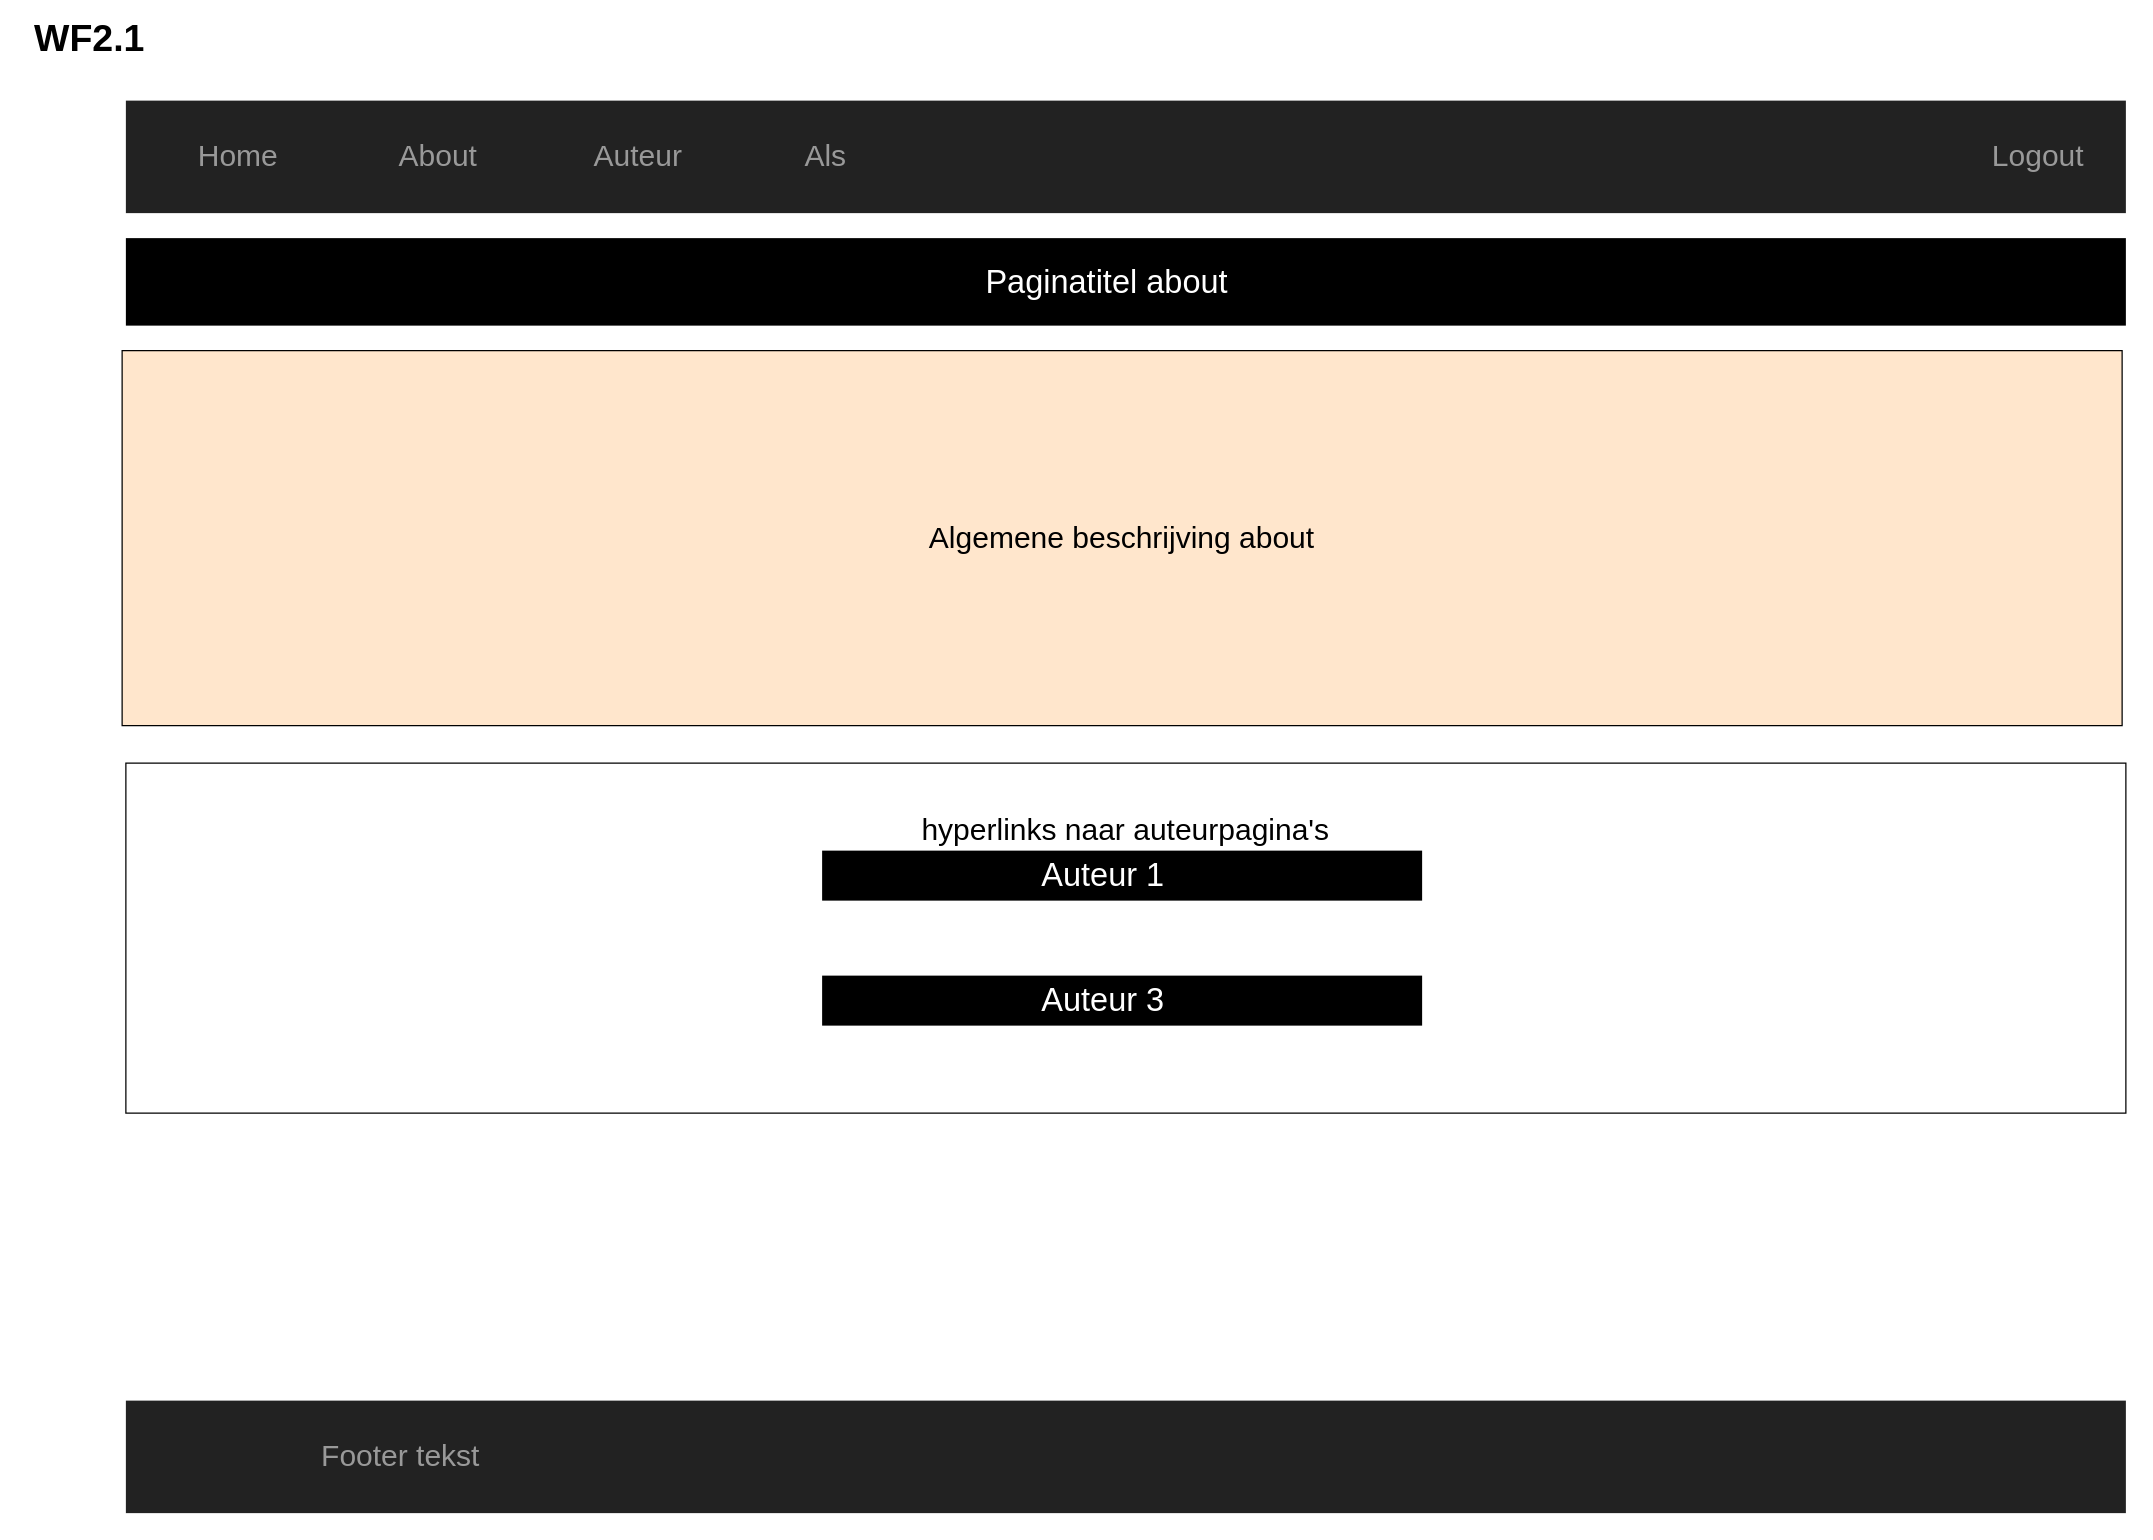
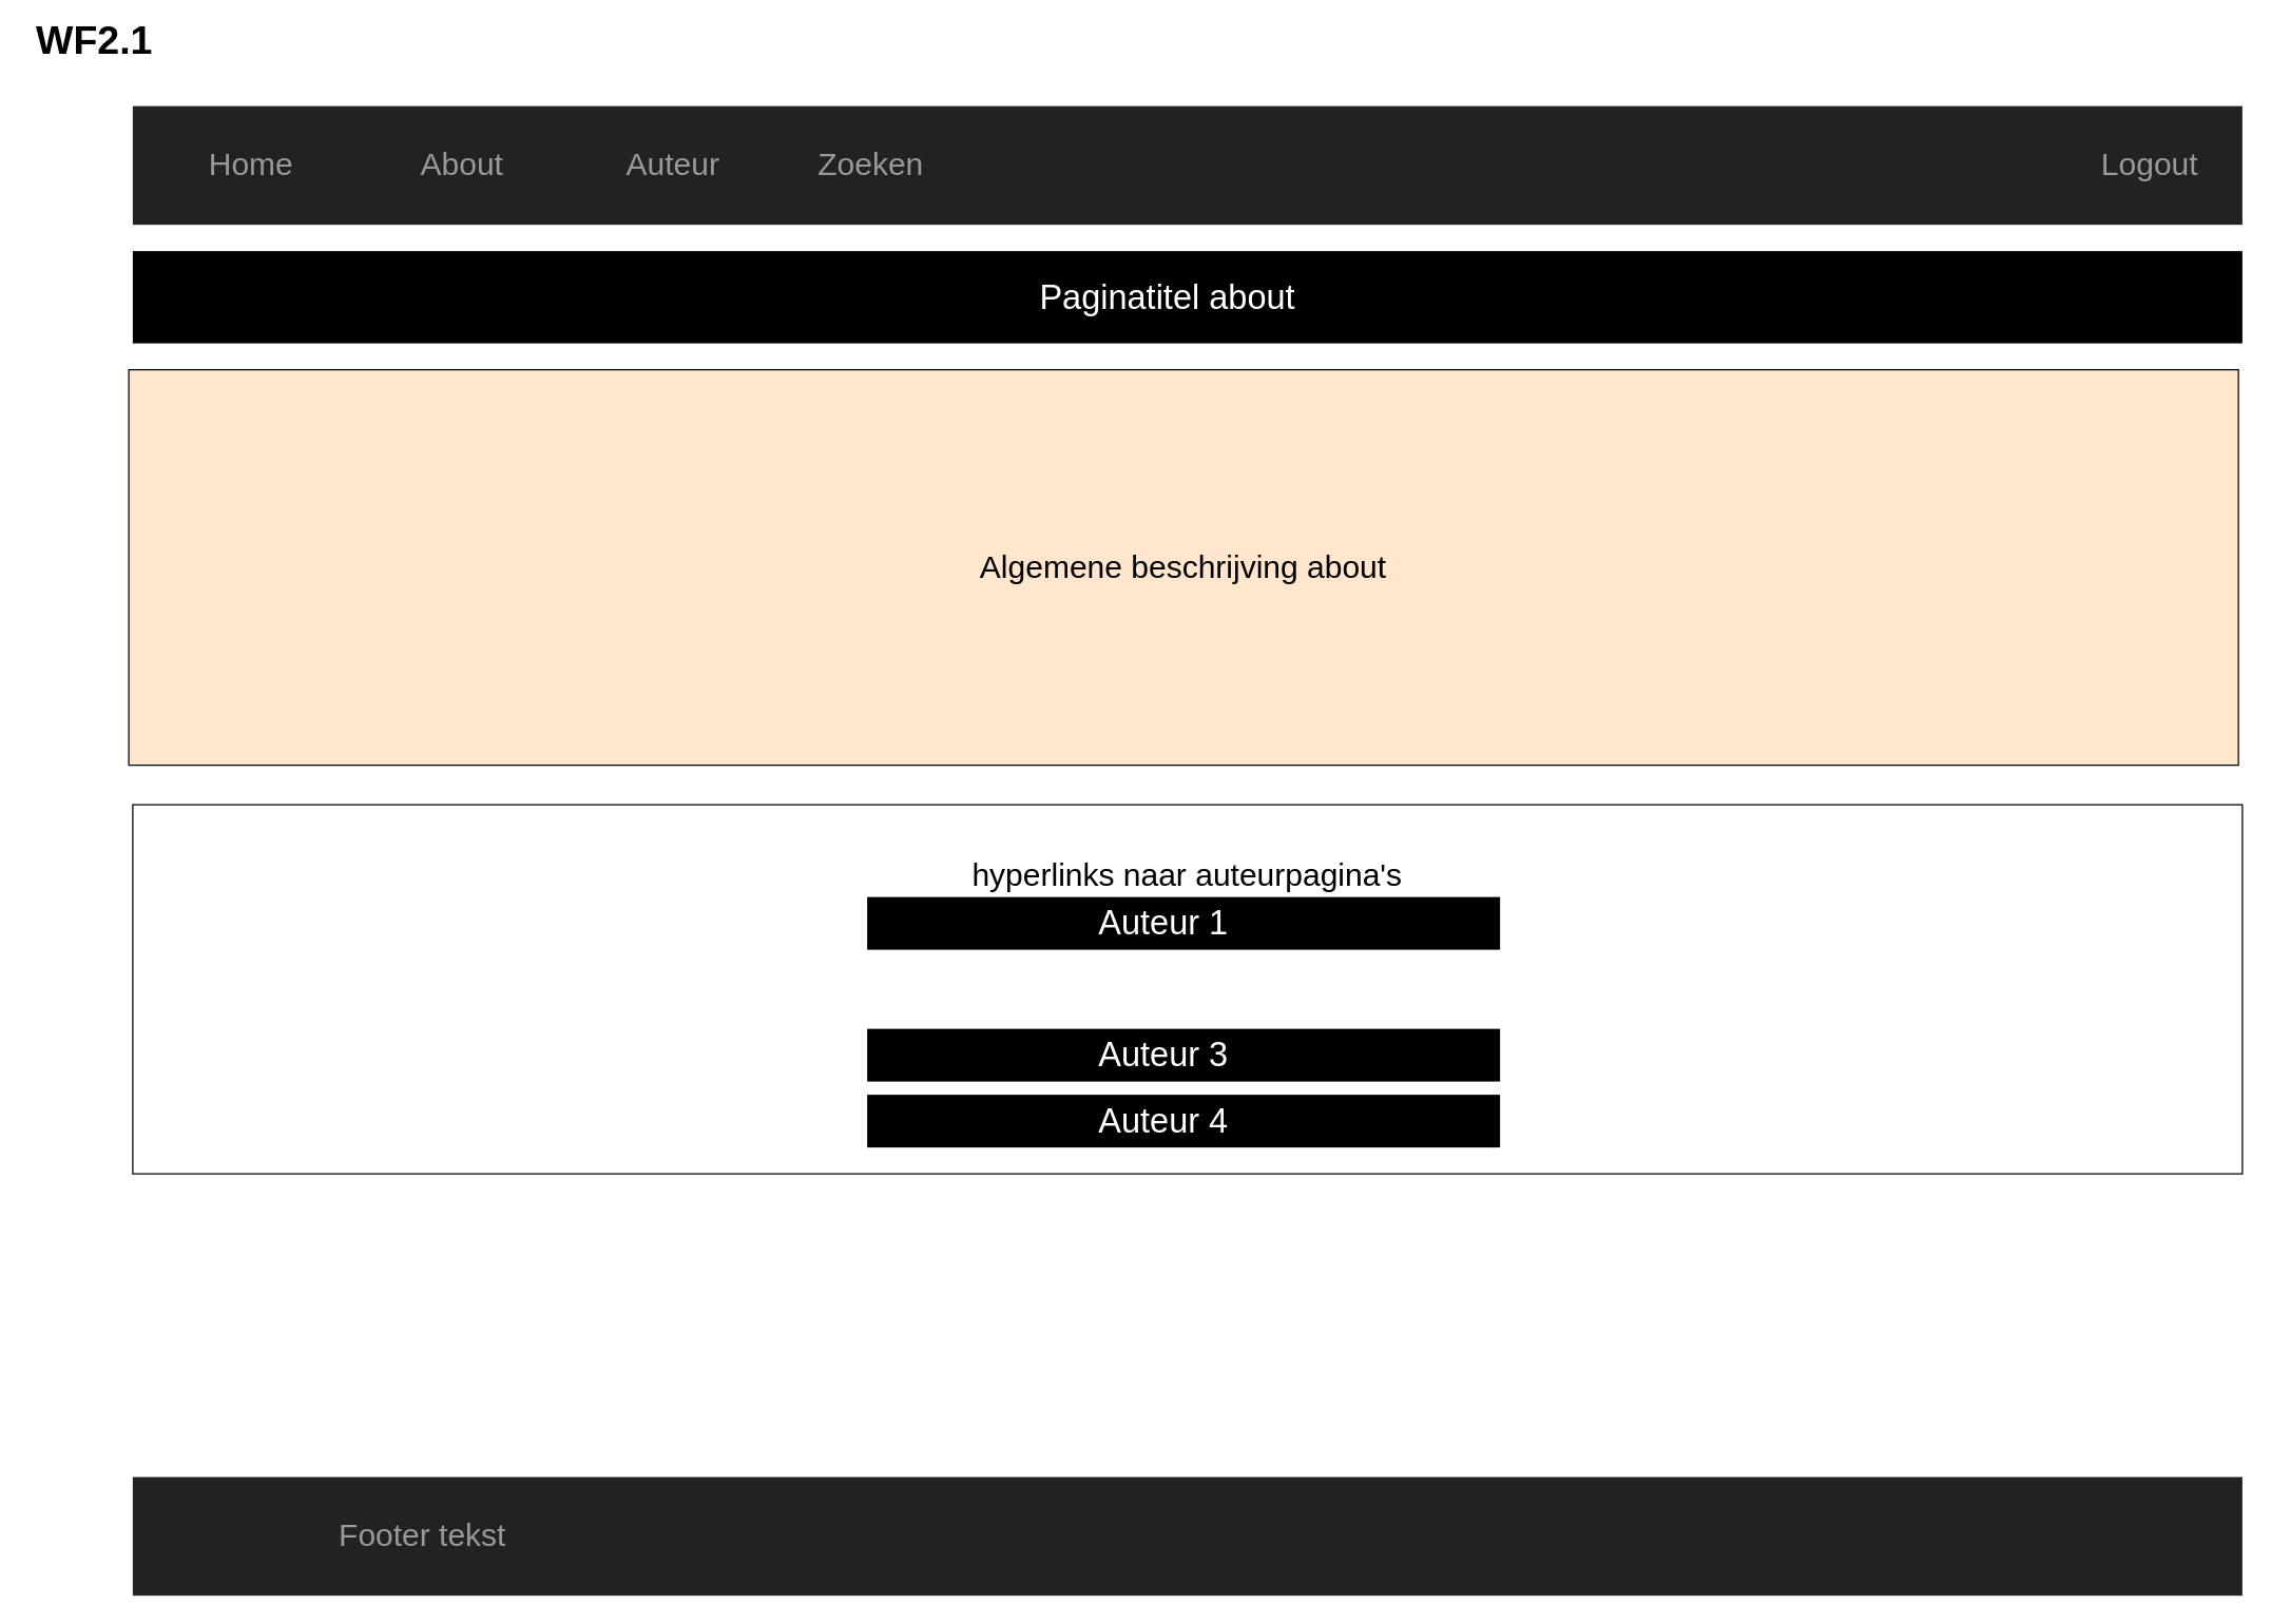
  <mxCell id="0" style=";html=1;" />
  <mxCell id="1" style=";html=1;" parent="0" />
  <mxCell id="2" value="" style="html=1;shadow=0;dashed=0;shape=mxgraph.bootstrap.rect;fillColor=#222222;strokeColor=none;whiteSpace=wrap;rounded=0;fontSize=12;fontColor=#000000;align=center;" vertex="1" parent="1"><mxGeometry x="100" y="80" width="1600" height="90" as="geometry" /></mxCell>
- <mxCell id="3" value="Als" style="html=1;shadow=0;dashed=0;fillColor=none;strokeColor=none;shape=mxgraph.bootstrap.rect;fontColor=#999999;whiteSpace=wrap;fontSize=24;" vertex="1" parent="2"><mxGeometry x="480.014" width="160" height="90" as="geometry" /></mxCell>
+ <mxCell id="3" value="Zoeken" style="html=1;shadow=0;dashed=0;fillColor=none;strokeColor=none;shape=mxgraph.bootstrap.rect;fontColor=#999999;whiteSpace=wrap;fontSize=24;" vertex="1" parent="2"><mxGeometry x="480.014" width="160" height="90" as="geometry" /></mxCell>
  <mxCell id="4" value="Logout" style="html=1;shadow=0;dashed=0;fillColor=none;strokeColor=none;shape=mxgraph.bootstrap.rect;fontColor=#999999;whiteSpace=wrap;fontSize=24;" vertex="1" parent="2"><mxGeometry x="1460" width="140" height="90" as="geometry" /></mxCell>
  <mxCell id="5" value="Auteur" style="html=1;shadow=0;dashed=0;fillColor=none;strokeColor=none;shape=mxgraph.bootstrap.rect;fontColor=#999999;whiteSpace=wrap;fontSize=24;" vertex="1" parent="2"><mxGeometry x="340.007" width="140" height="90" as="geometry" /></mxCell>
  <mxCell id="6" value="About" style="html=1;shadow=0;dashed=0;fillColor=none;strokeColor=none;shape=mxgraph.bootstrap.rect;fontColor=#999999;whiteSpace=wrap;fontSize=24;" vertex="1" parent="2"><mxGeometry x="179.993" width="140" height="90" as="geometry" /></mxCell>
  <mxCell id="7" value="Home" style="html=1;shadow=0;dashed=0;fillColor=none;strokeColor=none;shape=mxgraph.bootstrap.rect;fontColor=#999999;whiteSpace=wrap;fontSize=24;" vertex="1" parent="2"><mxGeometry x="20.003" width="140" height="90" as="geometry" /></mxCell>
  <mxCell id="8" value="WF2.1" style="html=1;shadow=0;dashed=0;shape=mxgraph.bootstrap.rect;strokeColor=none;fillColor=none;fontColor=#000000;align=left;spacingLeft=5;whiteSpace=wrap;rounded=0;fontStyle=1;fontSize=30;" vertex="1" parent="1"><mxGeometry y="20" width="200" height="20" as="geometry" x="20" /></mxCell>
  <mxCell id="9" value="" style="html=1;shadow=0;dashed=0;shape=mxgraph.bootstrap.rect;fillColor=#222222;strokeColor=none;whiteSpace=wrap;rounded=0;fontSize=12;fontColor=#000000;align=center;" vertex="1" parent="1"><mxGeometry x="100" y="1120" width="1600" height="90" as="geometry" /></mxCell>
  <mxCell id="10" value="Footer tekst" style="html=1;shadow=0;dashed=0;fillColor=none;strokeColor=none;shape=mxgraph.bootstrap.rect;fontColor=#999999;whiteSpace=wrap;fontSize=24;" vertex="1" parent="9"><mxGeometry x="50" width="340" height="90" as="geometry" /></mxCell>
  <mxCell id="11" value="Paginatitel about" style="html=1;shadow=0;dashed=0;shape=mxgraph.bootstrap.rect;fillColor=#000000;strokeColor=none;fontColor=#ffffff;spacingRight=30;whiteSpace=wrap;fontSize=26;" vertex="1" parent="1"><mxGeometry x="100" y="190" width="1600" height="70" as="geometry" /></mxCell>
  <mxCell id="12" value="Als niet aanwezig:" style="html=1;shadow=0;dashed=0;shape=mxgraph.bootstrap.rect;fillColor=#000000;strokeColor=none;fontColor=#ffffff;spacingRight=30;whiteSpace=wrap;fontSize=26;" vertex="1" parent="1"><mxGeometry x="657" y="780" width="480" height="40" as="geometry" /></mxCell>
  <mxCell id="13" value="&lt;font style=&quot;font-size: 24px;&quot;&gt;Algemene beschrijving about&lt;/font&gt;" style="rounded=0;whiteSpace=wrap;html=1;align=center;fillColor=#ffe6cc;" vertex="1" parent="1"><mxGeometry x="97" y="280" width="1600" height="300" as="geometry" /></mxCell>
  <mxCell id="14" value="hyperlinks naar auteurpagina's&lt;br&gt;&lt;br&gt;&lt;br&gt;&lt;br&gt;&lt;br&gt;&lt;br&gt;&lt;br&gt;" style="rounded=0;whiteSpace=wrap;html=1;fontSize=24;align=center;" vertex="1" parent="1"><mxGeometry x="100" y="610" width="1600" height="280" as="geometry" /></mxCell>
  <mxCell id="15" value="Auteur 1" style="html=1;shadow=0;dashed=0;shape=mxgraph.bootstrap.rect;fillColor=#000000;strokeColor=none;fontColor=#ffffff;spacingRight=30;whiteSpace=wrap;fontSize=26;" vertex="1" parent="1"><mxGeometry x="657" y="680" width="480" height="40" as="geometry" /></mxCell>
  <mxCell id="16" value="Auteur 3" style="html=1;shadow=0;dashed=0;shape=mxgraph.bootstrap.rect;fillColor=#000000;strokeColor=none;fontColor=#ffffff;spacingRight=30;whiteSpace=wrap;fontSize=26;" vertex="1" parent="1"><mxGeometry x="657" y="780" width="480" height="40" as="geometry" /></mxCell>
+ <mxCell id="17" value="Auteur 4" style="html=1;shadow=0;dashed=0;shape=mxgraph.bootstrap.rect;fillColor=#000000;strokeColor=none;fontColor=#ffffff;spacingRight=30;whiteSpace=wrap;fontSize=26;" vertex="1" parent="1"><mxGeometry x="657" y="830" width="480" height="40" as="geometry" /></mxCell>
